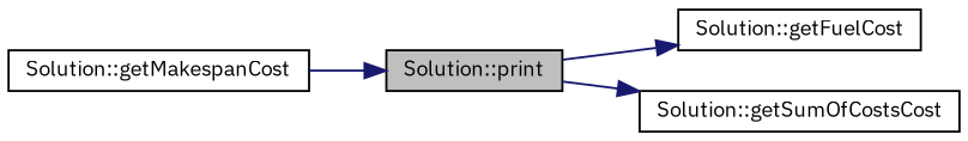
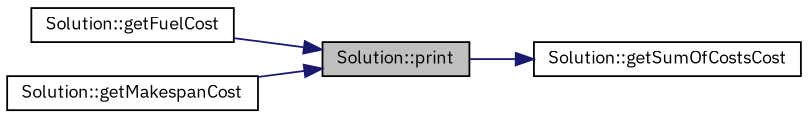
  digraph {
    fontname="IBM Plex Sans"
    rankdir=LR
    node [color=black fillcolor=white fontname="IBM Plex Sans" fontsize=10 shape=record style=filled]
    edge [color=midnightblue fontname="IBM Plex Sans" fontsize=10 labelfontname=Helvetica labelfontsize=10 style=solid]
    n1 [fillcolor=grey75 fontcolor=black height=0.2 label="Solution::print" width=0.4]
    n2 [height=0.2 label="Solution::getFuelCost" width=0.4]
    n3 [height=0.2 label="Solution::getSumOfCostsCost" width=0.4]
    n4 [height=0.2 label="Solution::getMakespanCost" width=0.4]
-   n1 -> n2
+   n2 -> n1
    n1 -> n3
    n4 -> n1
  }
